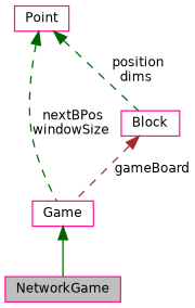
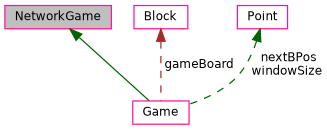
  digraph {
    node [color=deeppink fillcolor=white fontname=Helvetica fontsize=10 shape=record style=filled]
    edge [color=darkgreen dir=back fontname=Helvetica fontsize=10 labelfontname=Helvetica labelfontsize=10 style=dashed]
    n1 [fillcolor=grey75 fontcolor=black height=0.2 label=NetworkGame width=0.4]
    n2 [height=0.2 label=Game width=0.4]
    n3 [height=0.2 label=Block width=0.4]
    n4 [height=0.2 label=Point width=0.4]
-   n2 -> n1 [style=solid]
+   n1 -> n2 [style=solid]
    n3 -> n2 [color=brown label=" gameBoard"]
    n4 -> n2 [label=" nextBPos\nwindowSize"]
-   n4 -> n3 [label=" position\ndims"]
  }
